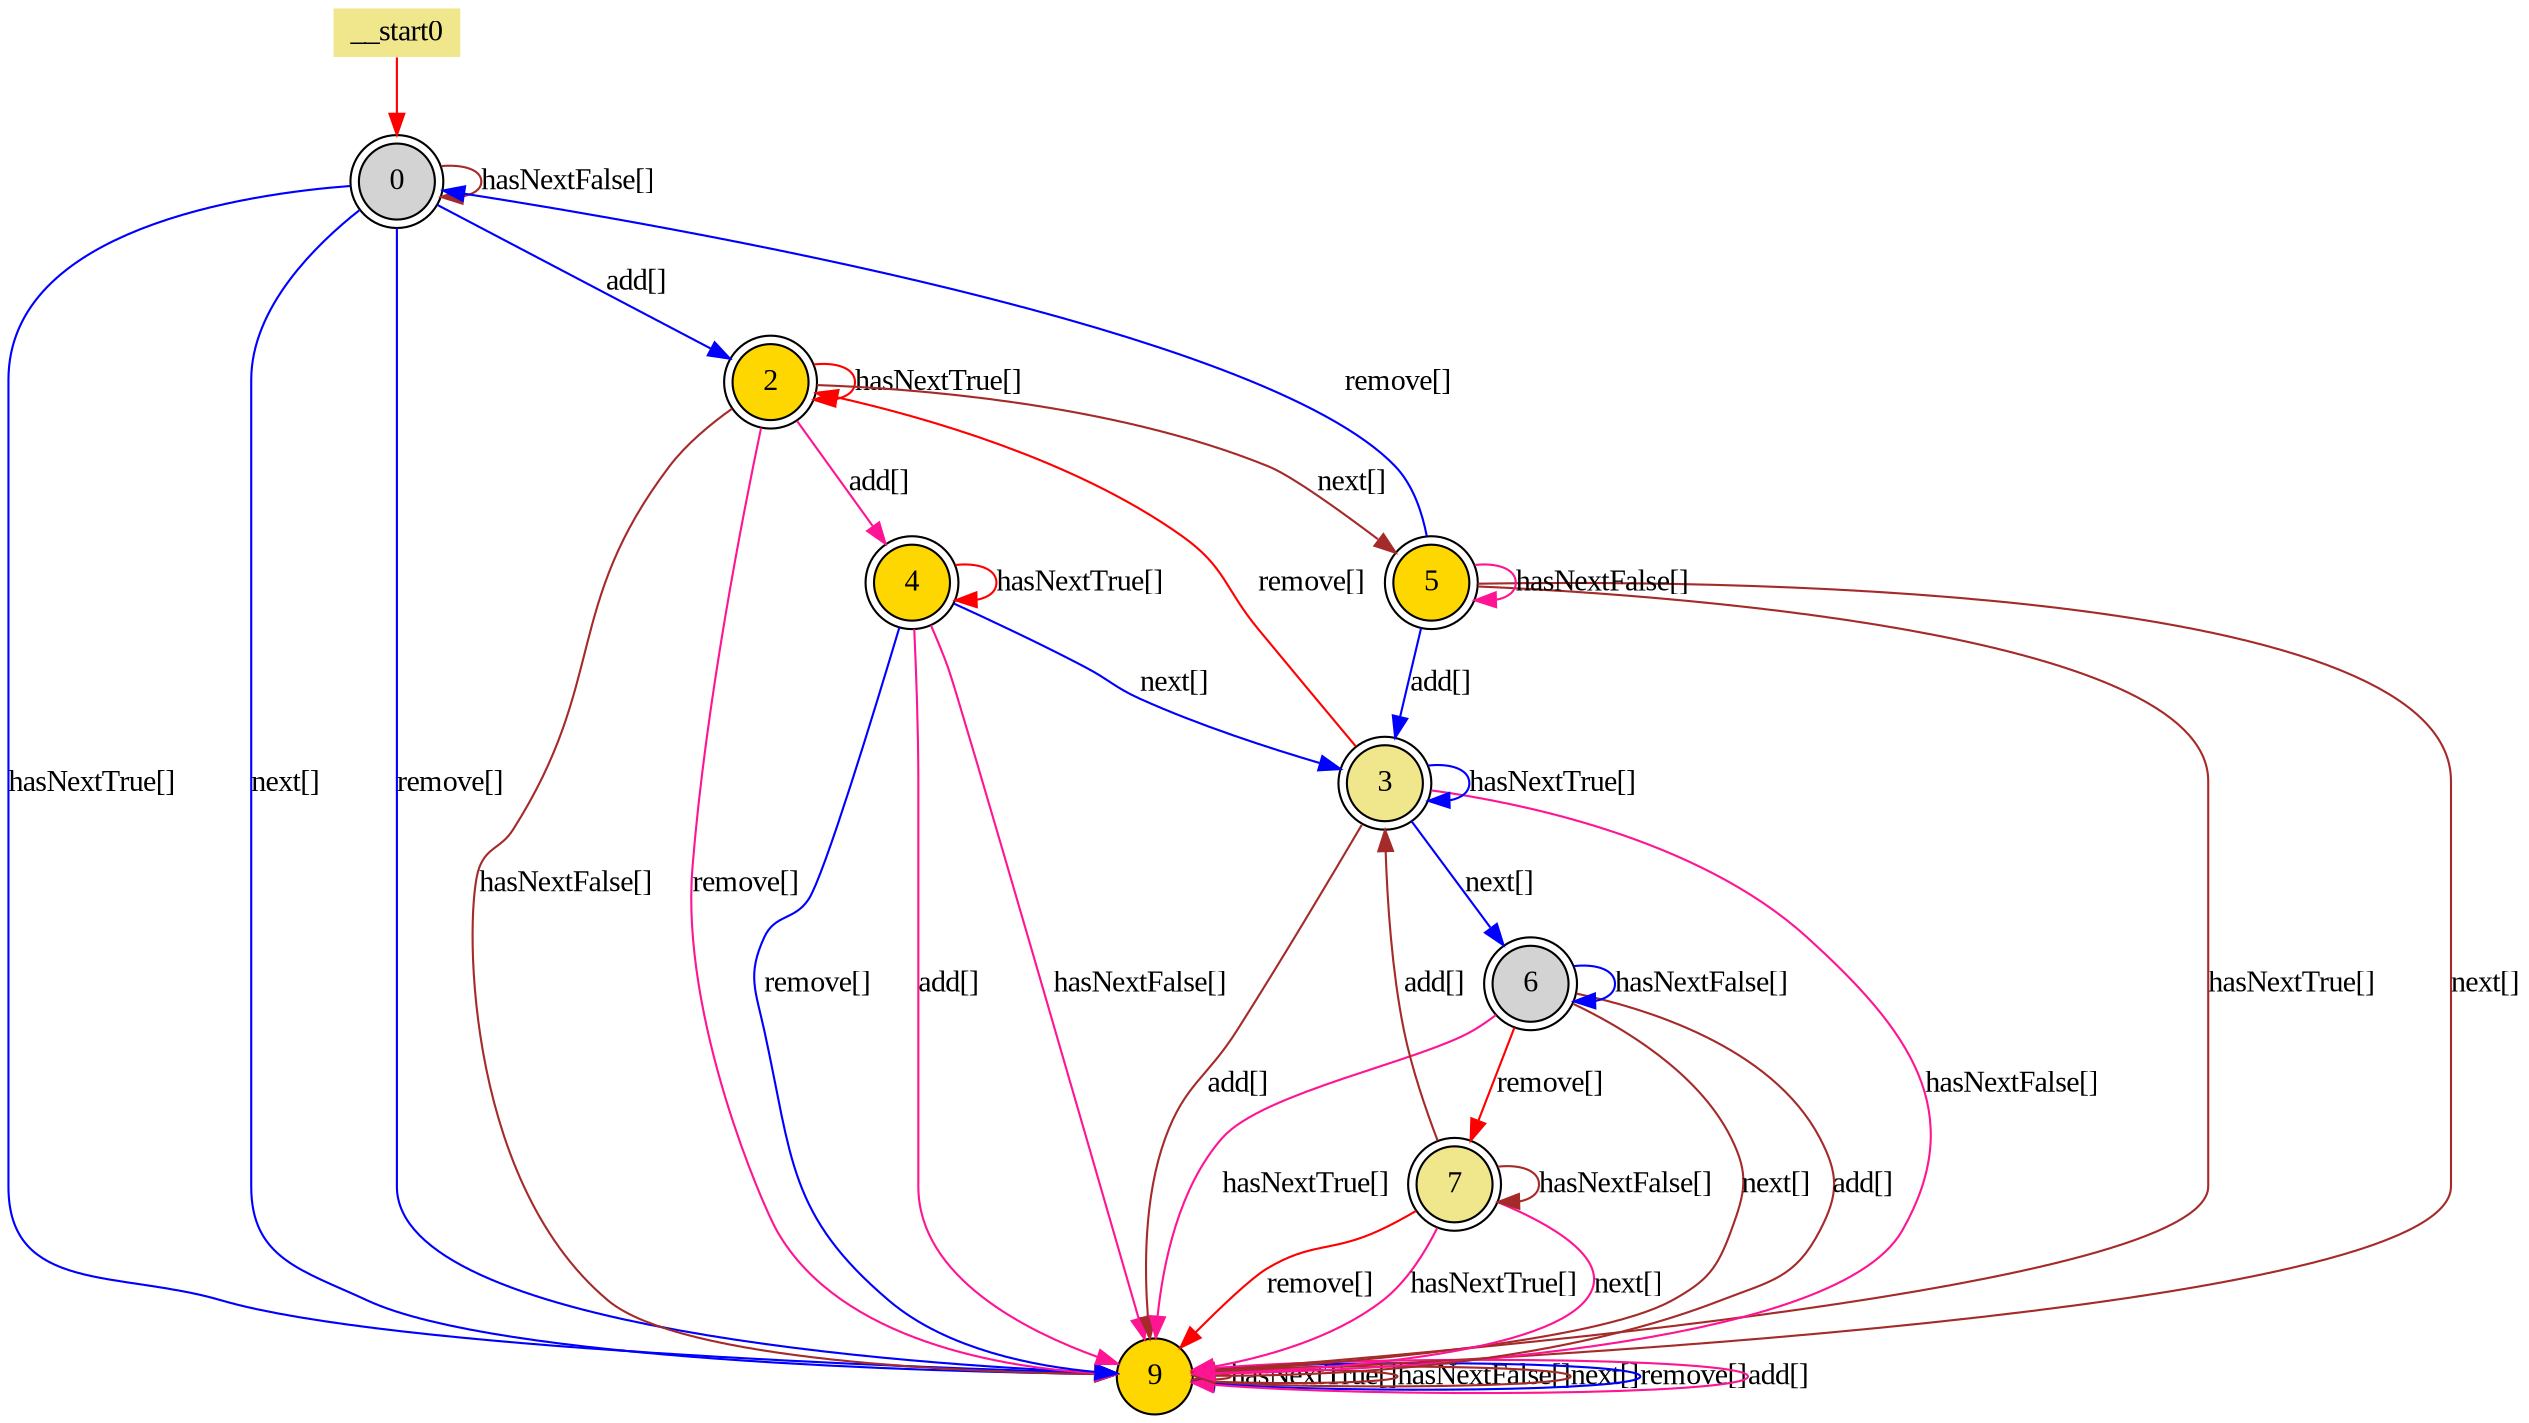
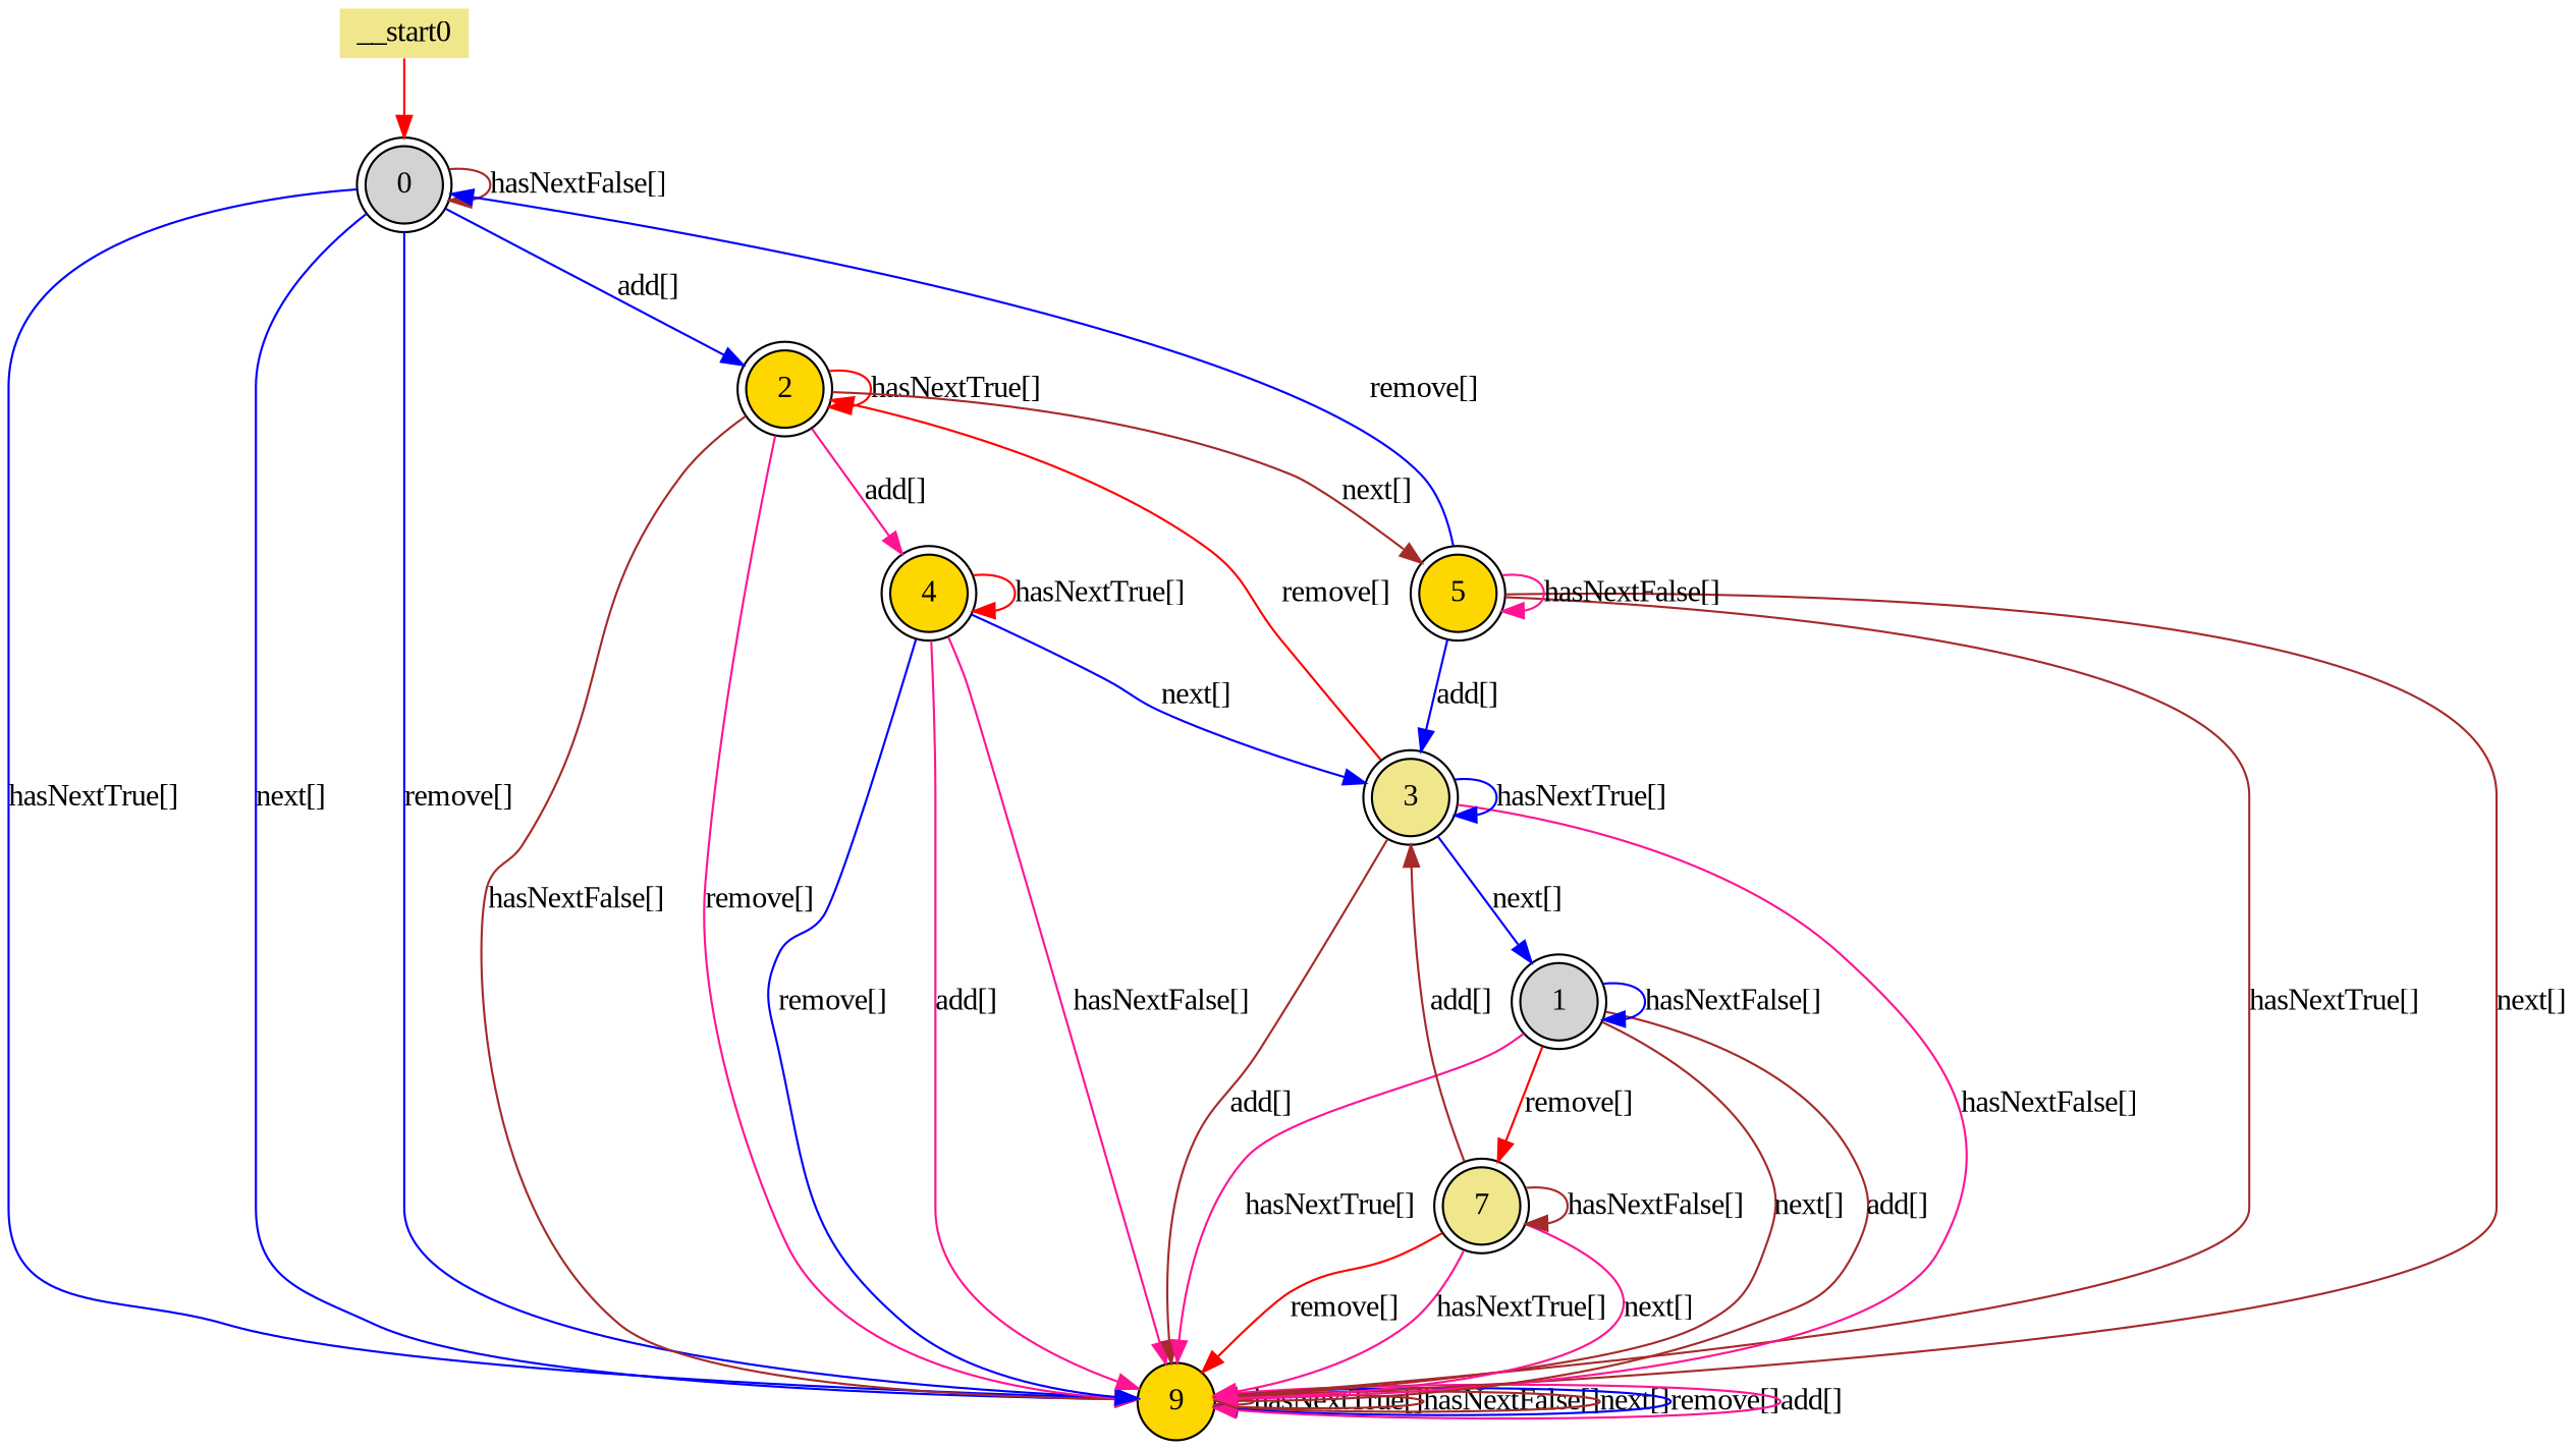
  digraph {
    fontname="Liberation Serif"
    node [fillcolor=gold fontname="Liberation Serif" shape=doublecircle style=filled]
    edge [color=brown fontname="Liberation Serif"]
    n1 [fillcolor=lightgrey label=0]
    n2 [label=9 shape=circle]
    n3 [label=2]
    n4 [label=4]
    n5 [label=5]
    n6 [fillcolor=khaki label=3]
-   n7 [fillcolor=lightgrey label=6]
+   n7 [fillcolor=lightgrey label=1]
    n8 [fillcolor=khaki label=7]
    __start0 [fillcolor=khaki height=0 shape=none width=0]
    n1 -> n1 [label="hasNextFalse[]"]
    n1 -> n2 [color=blue label="hasNextTrue[]"]
    n1 -> n2 [color=blue label="next[]"]
    n1 -> n2 [color=blue label="remove[]"]
    n1 -> n3 [color=blue label="add[]"]
    n2 -> n2 [label="hasNextTrue[]"]
    n2 -> n2 [label="hasNextFalse[]"]
    n2 -> n2 [label="next[]"]
    n2 -> n2 [color=blue label="remove[]"]
    n2 -> n2 [color=deeppink label="add[]"]
    n3 -> n2 [label="hasNextFalse[]"]
    n3 -> n2 [color=deeppink label="remove[]"]
    n3 -> n3 [color=red label="hasNextTrue[]"]
    n3 -> n4 [color=deeppink label="add[]"]
    n3 -> n5 [label="next[]"]
    n4 -> n2 [color=deeppink label="hasNextFalse[]"]
    n4 -> n2 [color=blue label="remove[]"]
    n4 -> n2 [color=deeppink label="add[]"]
    n4 -> n4 [color=red label="hasNextTrue[]"]
    n4 -> n6 [color=blue label="next[]"]
    n5 -> n1 [color=blue label="remove[]"]
    n5 -> n2 [label="hasNextTrue[]"]
    n5 -> n2 [label="next[]"]
    n5 -> n5 [color=deeppink label="hasNextFalse[]"]
    n5 -> n6 [color=blue label="add[]"]
    n6 -> n2 [color=deeppink label="hasNextFalse[]"]
    n6 -> n2 [label="add[]"]
    n6 -> n3 [color=red label="remove[]"]
    n6 -> n6 [color=blue label="hasNextTrue[]"]
    n6 -> n7 [color=blue label="next[]"]
    n7 -> n2 [color=deeppink label="hasNextTrue[]"]
    n7 -> n2 [label="next[]"]
    n7 -> n2 [label="add[]"]
    n7 -> n7 [color=blue label="hasNextFalse[]"]
    n7 -> n8 [color=red label="remove[]"]
    n8 -> n2 [color=deeppink label="hasNextTrue[]"]
    n8 -> n2 [color=deeppink label="next[]"]
    n8 -> n2 [color=red label="remove[]"]
    n8 -> n6 [label="add[]"]
    n8 -> n8 [label="hasNextFalse[]"]
    __start0 -> n1 [color=red]
  }
